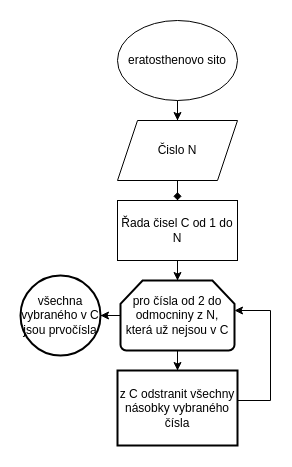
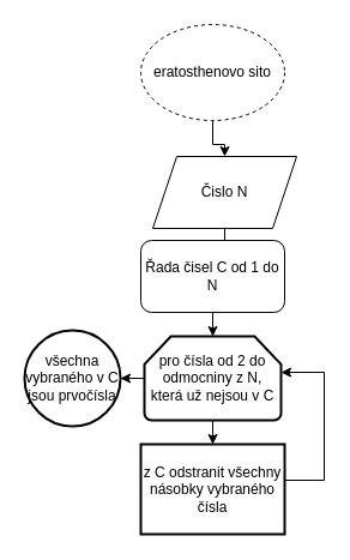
  <mxCell id="0" />
  <mxCell id="1" parent="0" />
  <mxCell id="2" value="" style="edgeStyle=orthogonalEdgeStyle;rounded=0;orthogonalLoop=1;jettySize=auto;html=1;" edge="1" parent="1" source="3" target="5"><mxGeometry relative="1" as="geometry" /></mxCell>
- <mxCell id="3" value="eratosthenovo sito" style="ellipse;whiteSpace=wrap;html=1;" vertex="1" parent="1"><mxGeometry x="117" y="20" width="120" height="80" as="geometry" /></mxCell>
+ <mxCell id="3" value="eratosthenovo sito" style="ellipse;whiteSpace=wrap;html=1;dashed=1;" vertex="1" parent="1"><mxGeometry x="117" y="20" width="120" height="80" as="geometry" /></mxCell>
  <mxCell id="4" value="" style="edgeStyle=orthogonalEdgeStyle;rounded=0;orthogonalLoop=1;jettySize=auto;html=1;endArrow=diamond;" edge="1" parent="1" source="5" target="7"><mxGeometry relative="1" as="geometry" /></mxCell>
- <mxCell id="5" value="Čislo N" style="shape=parallelogram;perimeter=parallelogramPerimeter;whiteSpace=wrap;html=1;fixedSize=1;" vertex="1" parent="1"><mxGeometry x="117" y="120" width="120" height="60" as="geometry" /></mxCell>
+ <mxCell id="5" value="Čislo N" style="shape=parallelogram;perimeter=parallelogramPerimeter;whiteSpace=wrap;html=1;fixedSize=1;" vertex="1" parent="1"><mxGeometry x="127" y="130" width="120" height="60" as="geometry" /></mxCell>
  <mxCell id="6" value="" style="edgeStyle=orthogonalEdgeStyle;rounded=0;orthogonalLoop=1;jettySize=auto;html=1;" edge="1" parent="1" source="7" target="10"><mxGeometry relative="1" as="geometry" /></mxCell>
- <mxCell id="7" value="Řada čisel C od 1 do N" style="whiteSpace=wrap;html=1;" vertex="1" parent="1"><mxGeometry x="117" y="200" width="120" height="60" as="geometry" /></mxCell>
+ <mxCell id="7" value="Řada čisel C od 1 do N" style="whiteSpace=wrap;html=1;rounded=1;" vertex="1" parent="1"><mxGeometry x="117" y="200" width="120" height="60" as="geometry" /></mxCell>
  <mxCell id="8" value="" style="edgeStyle=orthogonalEdgeStyle;rounded=0;orthogonalLoop=1;jettySize=auto;html=1;" edge="1" parent="1" source="10" target="12"><mxGeometry relative="1" as="geometry" /></mxCell>
  <mxCell id="9" value="" style="edgeStyle=orthogonalEdgeStyle;rounded=0;orthogonalLoop=1;jettySize=auto;html=1;" edge="1" parent="1" source="10" target="13"><mxGeometry relative="1" as="geometry" /></mxCell>
  <mxCell id="10" value="pro čísla od 2 do odmocniny z N, která už nejsou v C" style="strokeWidth=2;html=1;shape=mxgraph.flowchart.loop_limit;whiteSpace=wrap;" vertex="1" parent="1"><mxGeometry x="120" y="280" width="114" height="70" as="geometry" /></mxCell>
  <mxCell id="11" style="edgeStyle=orthogonalEdgeStyle;rounded=0;orthogonalLoop=1;jettySize=auto;html=1;" edge="1" parent="1" source="12" target="10"><mxGeometry relative="1" as="geometry"><Array as="points"><mxPoint x="270" y="400" /><mxPoint x="270" y="310" /></Array></mxGeometry></mxCell>
  <mxCell id="12" value="z C odstranit všechny násobky vybraného čísla" style="whiteSpace=wrap;html=1;strokeWidth=2;" vertex="1" parent="1"><mxGeometry x="117" y="370" width="120" height="75" as="geometry" /></mxCell>
  <mxCell id="13" value="všechna vybraného v C jsou prvočísla" style="ellipse;whiteSpace=wrap;html=1;strokeWidth=2;" vertex="1" parent="1"><mxGeometry x="20" y="275" width="80" height="80" as="geometry" /></mxCell>
